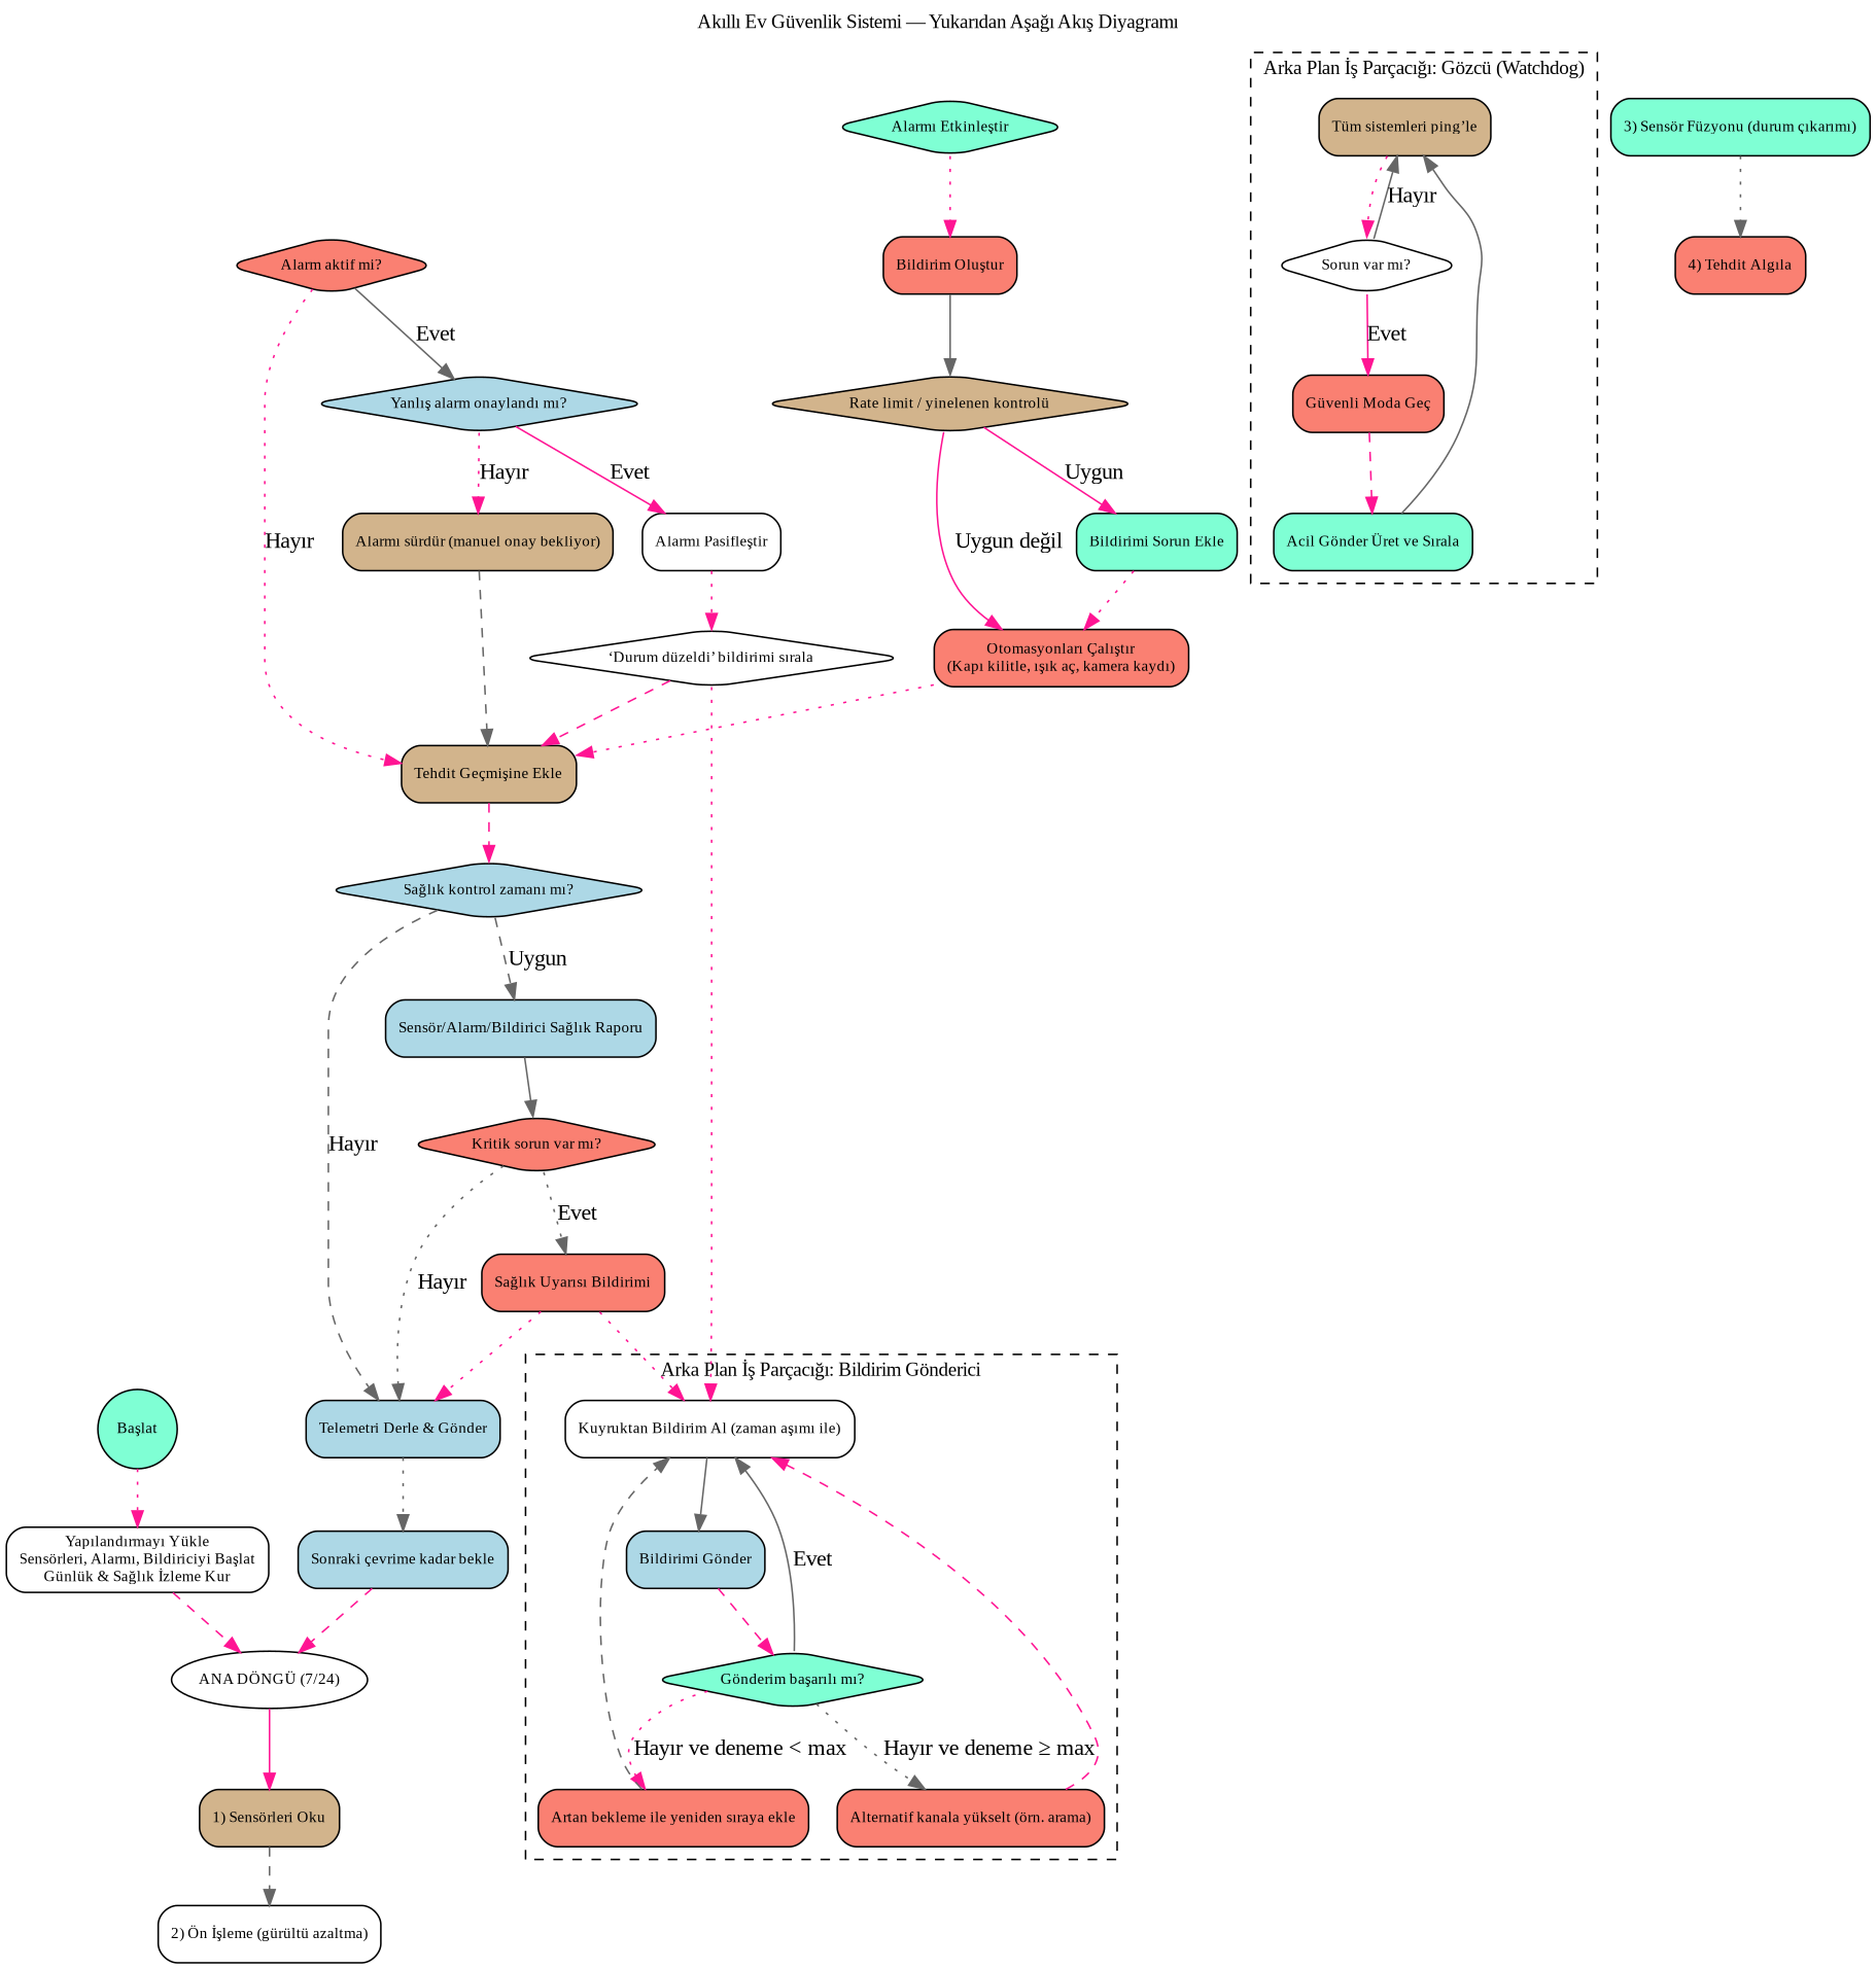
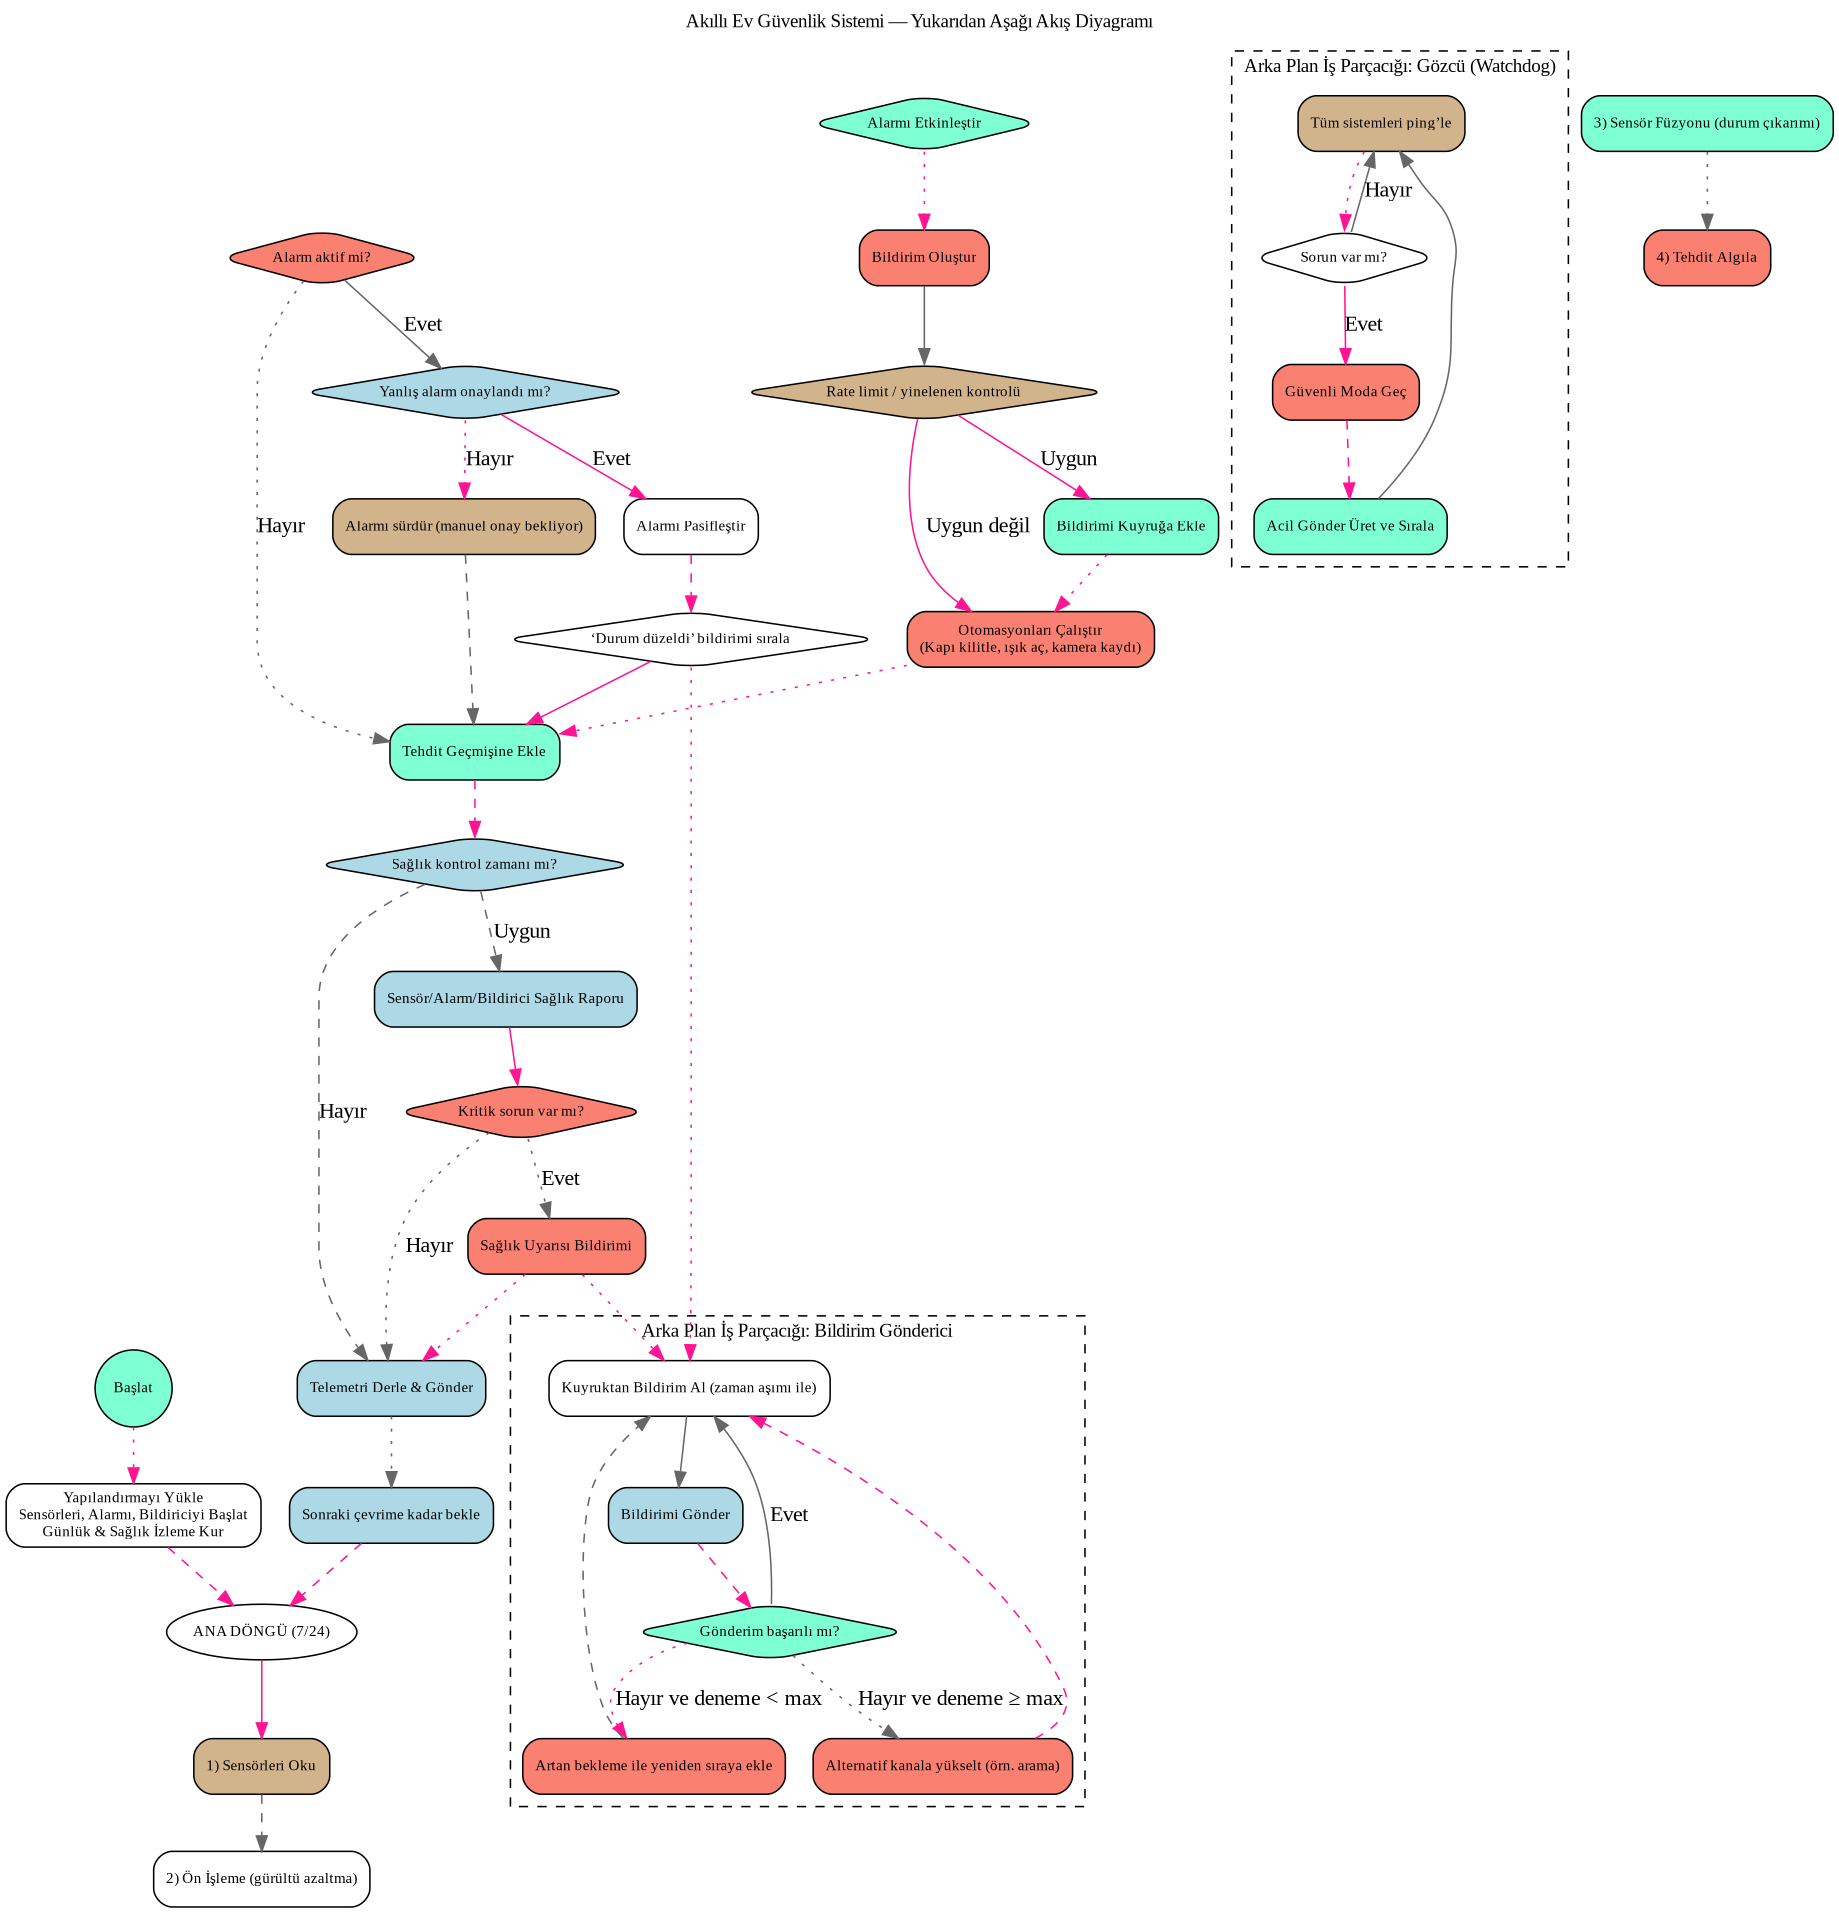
  digraph {
    fontname="Liberation Serif"
    fontsize=12
    label="Akıllı Ev Güvenlik Sistemi — Yukarıdan Aşağı Akış Diyagramı"
    labelloc=t
    rankdir=TB
    node [fillcolor=salmon fontname="Liberation Serif" fontsize=10 shape=rectangle style="rounded,filled"]
    edge [color=deeppink fontname="Liberation Serif" style=dotted]
    n1 [fillcolor=white label="Kuyruktan Bildirim Al (zaman aşımı ile)"]
    n2 [fillcolor=lightblue label="Bildirimi Gönder"]
    n3 [fillcolor=aquamarine label="Gönderim başarılı mı?" shape=diamond]
    n4 [label="Artan bekleme ile yeniden sıraya ekle"]
    n5 [label="Alternatif kanala yükselt (örn. arama)"]
    n6 [fillcolor=tan label="Tüm sistemleri ping’le"]
    n7 [fillcolor=white label="Sorun var mı?" shape=diamond]
    n8 [label="Güvenli Moda Geç"]
    n9 [fillcolor=aquamarine label="Acil Gönder Üret ve Sırala"]
    n10 [fillcolor=aquamarine label="Başlat" shape=circle]
    n11 [fillcolor=white label="Yapılandırmayı Yükle\nSensörleri, Alarmı, Bildiriciyi Başlat\nGünlük & Sağlık İzleme Kur"]
    n12 [fillcolor=white label="ANA DÖNGÜ (7/24)" shape=ellipse]
    n13 [fillcolor=tan label="1) Sensörleri Oku"]
    n14 [fillcolor=white label="2) Ön İşleme (gürültü azaltma)"]
    n15 [fillcolor=aquamarine label="3) Sensör Füzyonu (durum çıkarımı)"]
    n16 [label="4) Tehdit Algıla"]
    n17 [fillcolor=aquamarine label="Alarmı Etkinleştir" shape=diamond]
    n18 [label="Bildirim Oluştur"]
    n19 [label="Alarm aktif mi?" shape=diamond]
-   n20 [fillcolor=tan label="Tehdit Geçmişine Ekle"]
+   n20 [fillcolor=aquamarine label="Tehdit Geçmişine Ekle"]
    n21 [fillcolor=lightblue label="Yanlış alarm onaylandı mı?" shape=diamond]
    n22 [fillcolor=tan label="Rate limit / yinelenen kontrolü" shape=diamond]
-   n23 [fillcolor=aquamarine label="Bildirimi Sorun Ekle"]
+   n23 [fillcolor=aquamarine label="Bildirimi Kuyruğa Ekle"]
    n24 [label="Otomasyonları Çalıştır\n(Kapı kilitle, ışık aç, kamera kaydı)"]
    n25 [fillcolor=lightblue label="Sağlık kontrol zamanı mı?" shape=diamond]
    n26 [fillcolor=lightblue label="Sensör/Alarm/Bildirici Sağlık Raporu"]
    n27 [fillcolor=lightblue label="Telemetri Derle & Gönder"]
    n28 [fillcolor=white label="Alarmı Pasifleştir"]
    n29 [fillcolor=tan label="Alarmı sürdür (manuel onay bekliyor)"]
    n30 [fillcolor=white label="‘Durum düzeldi’ bildirimi sırala" shape=diamond]
    n31 [label="Kritik sorun var mı?" shape=diamond]
    n32 [fillcolor=lightblue label="Sonraki çevrime kadar bekle"]
    n33 [label="Sağlık Uyarısı Bildirimi"]
    subgraph cluster_1 {
      label="Arka Plan İş Parçacığı: Bildirim Gönderici"
      style=dashed
      n1
      n2
      n3
      n4
      n5
    }
    subgraph cluster_2 {
      label="Arka Plan İş Parçacığı: Gözcü (Watchdog)"
      style=dashed
      n6
      n7
      n8
      n9
    }
    n1 -> n2 [color=gray40 style=solid]
    n2 -> n3 [style=dashed]
    n3 -> n1 [color=gray40 label=Evet style=solid]
    n3 -> n4 [label="Hayır ve deneme < max"]
    n3 -> n5 [color=gray40 label="Hayır ve deneme ≥ max"]
    n4 -> n1 [color=gray40 style=dashed]
    n5 -> n1 [style=dashed]
    n6 -> n7
    n7 -> n6 [color=gray40 label="Hayır" style=solid]
    n7 -> n8 [label=Evet style=solid]
    n8 -> n9 [style=dashed]
    n9 -> n6 [color=gray40 style=solid]
    n10 -> n11
    n11 -> n12 [style=dashed]
    n12 -> n13 [style=solid]
    n13 -> n14 [color=gray40 style=dashed]
    n15 -> n16 [color=gray40]
    n17 -> n18
    n18 -> n22 [color=gray40 style=solid]
-   n19 -> n20 [label="Hayır"]
+   n19 -> n20 [color=gray40 label="Hayır"]
    n19 -> n21 [color=gray40 label=Evet style=solid]
    n20 -> n25 [style=dashed]
    n21 -> n28 [label=Evet style=solid]
    n21 -> n29 [label="Hayır"]
    n22 -> n23 [label=Uygun style=solid]
    n22 -> n24 [label="Uygun değil" style=solid]
    n23 -> n24
    n24 -> n20
    n25 -> n26 [color=gray40 label=Uygun style=dashed]
    n25 -> n27 [color=gray40 label="Hayır" style=dashed]
-   n26 -> n31 [color=gray40 style=solid]
+   n26 -> n31 [style=solid]
    n27 -> n32 [color=gray40]
-   n28 -> n30
+   n28 -> n30 [style=dashed]
    n29 -> n20 [color=gray40 style=dashed]
    n30 -> n1
-   n30 -> n20 [style=dashed]
+   n30 -> n20 [style=solid]
    n31 -> n27 [color=gray40 label="Hayır"]
    n31 -> n33 [color=gray40 label=Evet]
    n32 -> n12 [style=dashed]
    n33 -> n1
    n33 -> n27
  }
